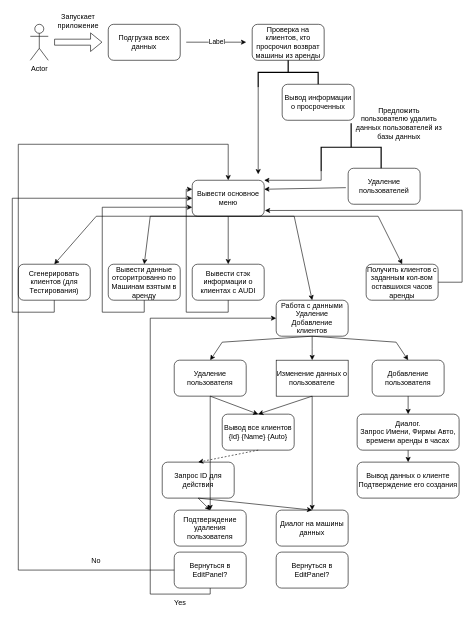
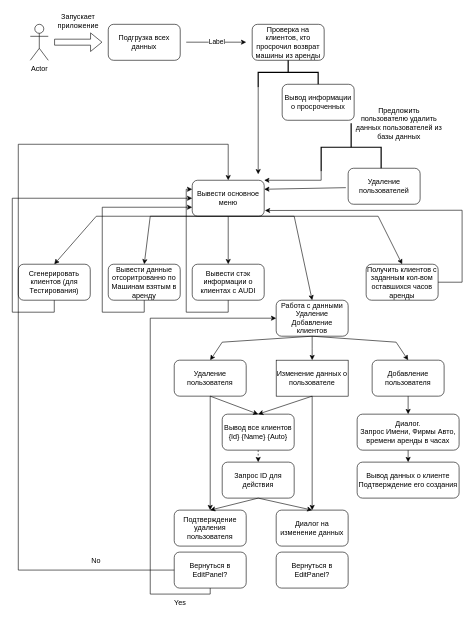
  <mxCell id="0" />
  <mxCell id="1" parent="0" />
  <mxCell id="2" value="Actor" style="shape=umlActor;verticalLabelPosition=bottom;verticalAlign=top;html=1;outlineConnect=0;" vertex="1" parent="1"><mxGeometry x="50" y="40" width="30" height="60" as="geometry" /></mxCell>
  <mxCell id="3" value="" style="shape=flexArrow;endArrow=classic;html=1;rounded=0;" edge="1" parent="1"><mxGeometry width="50" height="50" relative="1" as="geometry"><mxPoint x="90" y="69.77" as="sourcePoint" /><mxPoint x="170" y="69.77" as="targetPoint" /></mxGeometry></mxCell>
  <mxCell id="4" value="Запускает приложение" style="text;html=1;align=center;verticalAlign=middle;whiteSpace=wrap;rounded=0;" vertex="1" parent="1"><mxGeometry x="100" y="20" width="60" height="30" as="geometry" /></mxCell>
  <mxCell id="5" value="Подгрузка всех данных" style="rounded=1;whiteSpace=wrap;html=1;" vertex="1" parent="1"><mxGeometry x="180" y="40" width="120" height="60" as="geometry" /></mxCell>
  <mxCell id="6" value="" style="endArrow=classic;html=1;rounded=0;" edge="1" parent="1"><mxGeometry relative="1" as="geometry"><mxPoint x="310" y="69.77" as="sourcePoint" /><mxPoint x="410" y="69.77" as="targetPoint" /></mxGeometry></mxCell>
  <mxCell id="7" value="Label" style="edgeLabel;resizable=0;html=1;;align=center;verticalAlign=middle;" connectable="0" vertex="1" parent="6"><mxGeometry relative="1" as="geometry" /></mxCell>
  <mxCell id="8" value="" style="strokeWidth=2;html=1;shape=mxgraph.flowchart.annotation_2;align=left;labelPosition=right;pointerEvents=1;rotation=90;" vertex="1" parent="1"><mxGeometry x="455" y="70" width="50" height="100" as="geometry" /></mxCell>
  <mxCell id="9" value="Проверка на клиентов, кто просрочил возврат машины из аренды" style="rounded=1;whiteSpace=wrap;html=1;" vertex="1" parent="1"><mxGeometry x="420" y="40" width="120" height="60" as="geometry" /></mxCell>
  <mxCell id="10" value="Вывод информации о просроченных" style="rounded=1;whiteSpace=wrap;html=1;" vertex="1" parent="1"><mxGeometry x="470" y="140" width="120" height="60" as="geometry" /></mxCell>
  <mxCell id="11" value="" style="strokeWidth=2;html=1;shape=mxgraph.flowchart.annotation_2;align=left;labelPosition=right;pointerEvents=1;rotation=90;" vertex="1" parent="1"><mxGeometry x="545" y="195" width="80" height="100" as="geometry" /></mxCell>
  <mxCell id="12" value="Предложить пользователю удалить данных пользователей из базы данных" style="text;html=1;align=center;verticalAlign=middle;whiteSpace=wrap;rounded=0;" vertex="1" parent="1"><mxGeometry x="590" y="190" width="150" height="30" as="geometry" /></mxCell>
  <mxCell id="13" value="Удаление пользователей" style="rounded=1;whiteSpace=wrap;html=1;" vertex="1" parent="1"><mxGeometry x="580" y="280" width="120" height="60" as="geometry" /></mxCell>
  <mxCell id="14" value="" style="endArrow=classic;html=1;rounded=0;exitX=-0.032;exitY=0.539;exitDx=0;exitDy=0;exitPerimeter=0;entryX=1;entryY=0.25;entryDx=0;entryDy=0;" edge="1" parent="1" source="13" target="17"><mxGeometry width="50" height="50" relative="1" as="geometry"><mxPoint x="410" y="350" as="sourcePoint" /><mxPoint x="440" y="310" as="targetPoint" /></mxGeometry></mxCell>
  <mxCell id="15" value="" style="endArrow=classic;html=1;rounded=0;exitX=1;exitY=1;exitDx=0;exitDy=0;exitPerimeter=0;entryX=1;entryY=0;entryDx=0;entryDy=0;" edge="1" parent="1" source="11" target="17"><mxGeometry width="50" height="50" relative="1" as="geometry"><mxPoint x="410" y="350" as="sourcePoint" /><mxPoint x="535" y="320" as="targetPoint" /><Array as="points"><mxPoint x="535" y="300" /></Array></mxGeometry></mxCell>
  <mxCell id="16" value="" style="endArrow=classic;html=1;rounded=0;exitX=1;exitY=1;exitDx=0;exitDy=0;exitPerimeter=0;" edge="1" parent="1" source="8"><mxGeometry width="50" height="50" relative="1" as="geometry"><mxPoint x="430" y="190" as="sourcePoint" /><mxPoint x="430" y="290" as="targetPoint" /></mxGeometry></mxCell>
  <mxCell id="17" value="Вывести основное меню" style="rounded=1;whiteSpace=wrap;html=1;" vertex="1" parent="1"><mxGeometry x="320" y="300" width="120" height="60" as="geometry" /></mxCell>
  <mxCell id="18" value="Сгенерировать клиентов (для Тестирования)" style="rounded=1;whiteSpace=wrap;html=1;" vertex="1" parent="1"><mxGeometry x="30" y="440" width="120" height="60" as="geometry" /></mxCell>
  <mxCell id="19" value="" style="endArrow=classic;html=1;rounded=0;exitX=0.5;exitY=1;exitDx=0;exitDy=0;entryX=0.5;entryY=0;entryDx=0;entryDy=0;" edge="1" parent="1" source="17" target="18"><mxGeometry width="50" height="50" relative="1" as="geometry"><mxPoint x="370" y="400" as="sourcePoint" /><mxPoint x="420" y="350" as="targetPoint" /><Array as="points"><mxPoint x="160" y="360" /></Array></mxGeometry></mxCell>
  <mxCell id="20" value="Вывести данные отсоритрованно по Машинам взятым в аренду" style="rounded=1;whiteSpace=wrap;html=1;" vertex="1" parent="1"><mxGeometry x="180" y="440" width="120" height="60" as="geometry" /></mxCell>
  <mxCell id="21" value="" style="endArrow=classic;html=1;rounded=0;exitX=0.5;exitY=1;exitDx=0;exitDy=0;entryX=0.5;entryY=0;entryDx=0;entryDy=0;" edge="1" parent="1" source="17" target="20"><mxGeometry width="50" height="50" relative="1" as="geometry"><mxPoint x="330" y="500" as="sourcePoint" /><mxPoint x="380" y="450" as="targetPoint" /><Array as="points"><mxPoint x="250" y="360" /></Array></mxGeometry></mxCell>
  <mxCell id="22" value="Вывести стэк информации о клиентах с AUDI" style="rounded=1;whiteSpace=wrap;html=1;" vertex="1" parent="1"><mxGeometry x="320" y="440" width="120" height="60" as="geometry" /></mxCell>
  <mxCell id="23" value="" style="endArrow=classic;html=1;rounded=0;exitX=0.5;exitY=1;exitDx=0;exitDy=0;entryX=0.5;entryY=0;entryDx=0;entryDy=0;" edge="1" parent="1" source="17" target="22"><mxGeometry width="50" height="50" relative="1" as="geometry"><mxPoint x="330" y="500" as="sourcePoint" /><mxPoint x="380" y="390" as="targetPoint" /></mxGeometry></mxCell>
  <mxCell id="24" value="Работа с данными&lt;br&gt;Удаление Добавление клиентов" style="rounded=1;whiteSpace=wrap;html=1;" vertex="1" parent="1"><mxGeometry x="460" y="500" width="120" height="60" as="geometry" /></mxCell>
  <mxCell id="25" value="" style="endArrow=classic;html=1;rounded=0;exitX=0.5;exitY=1;exitDx=0;exitDy=0;entryX=0.5;entryY=0;entryDx=0;entryDy=0;" edge="1" parent="1" source="17" target="24"><mxGeometry width="50" height="50" relative="1" as="geometry"><mxPoint x="430" y="410" as="sourcePoint" /><mxPoint x="480" y="360" as="targetPoint" /><Array as="points"><mxPoint x="490" y="360" /></Array></mxGeometry></mxCell>
  <mxCell id="26" value="Получить клиентов с заданным кол-вом оставшихся часов аренды" style="rounded=1;whiteSpace=wrap;html=1;" vertex="1" parent="1"><mxGeometry x="610" y="440" width="120" height="60" as="geometry" /></mxCell>
  <mxCell id="27" value="" style="endArrow=classic;html=1;rounded=0;entryX=0.5;entryY=0;entryDx=0;entryDy=0;exitX=0.5;exitY=1;exitDx=0;exitDy=0;" edge="1" parent="1" source="17" target="26"><mxGeometry width="50" height="50" relative="1" as="geometry"><mxPoint x="380" y="350" as="sourcePoint" /><mxPoint x="610" y="350" as="targetPoint" /><Array as="points"><mxPoint x="630" y="360" /></Array></mxGeometry></mxCell>
  <mxCell id="28" value="" style="endArrow=classic;html=1;rounded=0;exitX=0.5;exitY=1;exitDx=0;exitDy=0;entryX=0.5;entryY=0;entryDx=0;entryDy=0;" edge="1" parent="1" source="24" target="29"><mxGeometry width="50" height="50" relative="1" as="geometry"><mxPoint x="440" y="660" as="sourcePoint" /><mxPoint x="370" y="590" as="targetPoint" /><Array as="points"><mxPoint x="370" y="570" /></Array></mxGeometry></mxCell>
  <mxCell id="29" value="Удаление пользователя" style="rounded=1;whiteSpace=wrap;html=1;" vertex="1" parent="1"><mxGeometry x="290" y="600" width="120" height="60" as="geometry" /></mxCell>
  <mxCell id="30" value="Изменение данных о пользователе" style="whiteSpace=wrap;html=1;rounded=0;" vertex="1" parent="1"><mxGeometry x="460" y="600" width="120" height="60" as="geometry" /></mxCell>
  <mxCell id="31" value="Добавление пользователя" style="rounded=1;whiteSpace=wrap;html=1;" vertex="1" parent="1"><mxGeometry x="620" y="600" width="120" height="60" as="geometry" /></mxCell>
  <mxCell id="32" value="" style="endArrow=classic;html=1;rounded=0;exitX=0.5;exitY=1;exitDx=0;exitDy=0;entryX=0.5;entryY=0;entryDx=0;entryDy=0;" edge="1" parent="1" source="24" target="30"><mxGeometry width="50" height="50" relative="1" as="geometry"><mxPoint x="530" y="570" as="sourcePoint" /><mxPoint x="360" y="610" as="targetPoint" /><Array as="points"><mxPoint x="520" y="580" /></Array></mxGeometry></mxCell>
  <mxCell id="33" value="" style="endArrow=classic;html=1;rounded=0;exitX=0.5;exitY=1;exitDx=0;exitDy=0;entryX=0.5;entryY=0;entryDx=0;entryDy=0;" edge="1" parent="1" source="24" target="31"><mxGeometry width="50" height="50" relative="1" as="geometry"><mxPoint x="530" y="570" as="sourcePoint" /><mxPoint x="532" y="605" as="targetPoint" /><Array as="points"><mxPoint x="660" y="570" /></Array></mxGeometry></mxCell>
  <mxCell id="34" value="" style="endArrow=classic;html=1;rounded=0;exitX=0.5;exitY=1;exitDx=0;exitDy=0;entryX=0;entryY=0.5;entryDx=0;entryDy=0;" edge="1" parent="1" source="18" target="17"><mxGeometry width="50" height="50" relative="1" as="geometry"><mxPoint x="60" y="570" as="sourcePoint" /><mxPoint x="110" y="520" as="targetPoint" /><Array as="points"><mxPoint x="90" y="520" /><mxPoint x="20" y="520" /><mxPoint x="20" y="330" /></Array></mxGeometry></mxCell>
  <mxCell id="35" value="" style="endArrow=classic;html=1;rounded=0;exitX=0.5;exitY=1;exitDx=0;exitDy=0;entryX=0;entryY=0.75;entryDx=0;entryDy=0;" edge="1" parent="1" source="20" target="17"><mxGeometry width="50" height="50" relative="1" as="geometry"><mxPoint x="200" y="410" as="sourcePoint" /><mxPoint x="250" y="360" as="targetPoint" /><Array as="points"><mxPoint x="240" y="520" /><mxPoint x="170" y="520" /><mxPoint x="170" y="345" /></Array></mxGeometry></mxCell>
  <mxCell id="36" value="" style="endArrow=classic;html=1;rounded=0;entryX=0;entryY=0.25;entryDx=0;entryDy=0;exitX=0.5;exitY=1;exitDx=0;exitDy=0;" edge="1" parent="1" source="22" target="17"><mxGeometry width="50" height="50" relative="1" as="geometry"><mxPoint x="380" y="550" as="sourcePoint" /><mxPoint x="380" y="570.711" as="targetPoint" /><Array as="points"><mxPoint x="380" y="520" /><mxPoint x="310" y="520" /><mxPoint x="310" y="315" /></Array></mxGeometry></mxCell>
  <mxCell id="37" value="" style="endArrow=classic;html=1;rounded=0;exitX=1;exitY=0.5;exitDx=0;exitDy=0;entryX=1.01;entryY=0.84;entryDx=0;entryDy=0;entryPerimeter=0;" edge="1" parent="1" source="26" target="17"><mxGeometry width="50" height="50" relative="1" as="geometry"><mxPoint x="760" y="470" as="sourcePoint" /><mxPoint x="810" y="420" as="targetPoint" /><Array as="points"><mxPoint x="770" y="470" /><mxPoint x="770" y="350" /></Array></mxGeometry></mxCell>
  <mxCell id="38" value="Вывод все клиентов&lt;div&gt;{Id} {Name} {Auto}&lt;/div&gt;" style="rounded=1;whiteSpace=wrap;html=1;" vertex="1" parent="1"><mxGeometry x="370" y="690" width="120" height="60" as="geometry" /></mxCell>
  <mxCell id="39" value="" style="endArrow=classic;html=1;rounded=0;exitX=0.5;exitY=1;exitDx=0;exitDy=0;entryX=0.5;entryY=0;entryDx=0;entryDy=0;" edge="1" parent="1" source="29" target="38"><mxGeometry width="50" height="50" relative="1" as="geometry"><mxPoint x="350" y="700" as="sourcePoint" /><mxPoint x="400" y="650" as="targetPoint" /></mxGeometry></mxCell>
- <mxCell id="40" value="Запрос ID для действия" style="rounded=1;whiteSpace=wrap;html=1;" vertex="1" parent="1"><mxGeometry x="270" y="770" width="120" height="60" as="geometry" /></mxCell>
+ <mxCell id="40" value="Запрос ID для действия" style="rounded=1;whiteSpace=wrap;html=1;" vertex="1" parent="1"><mxGeometry x="370" y="770" width="120" height="60" as="geometry" /></mxCell>
  <mxCell id="41" value="Подтверждение удаления пользователя" style="rounded=1;whiteSpace=wrap;html=1;" vertex="1" parent="1"><mxGeometry x="290" y="850" width="120" height="60" as="geometry" /></mxCell>
  <mxCell id="42" value="" style="endArrow=classic;html=1;rounded=0;entryX=0;entryY=0.5;entryDx=0;entryDy=0;exitX=0.5;exitY=1;exitDx=0;exitDy=0;" edge="1" parent="1" source="45" target="24"><mxGeometry width="50" height="50" relative="1" as="geometry"><mxPoint x="350" y="880" as="sourcePoint" /><mxPoint x="350" y="950.711" as="targetPoint" /><Array as="points"><mxPoint x="350" y="990" /><mxPoint x="250" y="990" /><mxPoint x="250" y="910" /><mxPoint x="250" y="530" /></Array></mxGeometry></mxCell>
  <mxCell id="43" value="" style="endArrow=classic;html=1;rounded=0;exitX=0.5;exitY=1;exitDx=0;exitDy=0;entryX=0.5;entryY=0;entryDx=0;entryDy=0;dashed=1;" edge="1" parent="1" source="38" target="40"><mxGeometry width="50" height="50" relative="1" as="geometry"><mxPoint x="340" y="780" as="sourcePoint" /><mxPoint x="390" y="730" as="targetPoint" /></mxGeometry></mxCell>
  <mxCell id="44" value="" style="endArrow=classic;html=1;rounded=0;exitX=0.5;exitY=1;exitDx=0;exitDy=0;entryX=0.5;entryY=0;entryDx=0;entryDy=0;" edge="1" parent="1" source="40" target="41"><mxGeometry width="50" height="50" relative="1" as="geometry"><mxPoint x="660" y="900" as="sourcePoint" /><mxPoint x="710" y="850" as="targetPoint" /></mxGeometry></mxCell>
  <mxCell id="45" value="Вернуться в EditPanel?" style="rounded=1;whiteSpace=wrap;html=1;" vertex="1" parent="1"><mxGeometry x="290" y="920" width="120" height="60" as="geometry" /></mxCell>
  <mxCell id="46" value="" style="endArrow=classic;html=1;rounded=0;exitX=0;exitY=0.5;exitDx=0;exitDy=0;entryX=0.5;entryY=0;entryDx=0;entryDy=0;" edge="1" parent="1" source="45" target="17"><mxGeometry width="50" height="50" relative="1" as="geometry"><mxPoint x="470" y="1010" as="sourcePoint" /><mxPoint x="520" y="960" as="targetPoint" /><Array as="points"><mxPoint x="30" y="950" /><mxPoint x="30" y="240" /><mxPoint x="380" y="240" /></Array></mxGeometry></mxCell>
  <mxCell id="47" value="No" style="text;html=1;align=center;verticalAlign=middle;whiteSpace=wrap;rounded=0;" vertex="1" parent="1"><mxGeometry x="130" y="920" width="60" height="30" as="geometry" /></mxCell>
  <mxCell id="48" value="Yes" style="text;html=1;align=center;verticalAlign=middle;whiteSpace=wrap;rounded=0;" vertex="1" parent="1"><mxGeometry x="270" y="990" width="60" height="30" as="geometry" /></mxCell>
  <mxCell id="49" value="" style="endArrow=classic;html=1;rounded=0;exitX=0.5;exitY=1;exitDx=0;exitDy=0;entryX=0.5;entryY=0;entryDx=0;entryDy=0;" edge="1" parent="1" source="30" target="38"><mxGeometry width="50" height="50" relative="1" as="geometry"><mxPoint x="540" y="730" as="sourcePoint" /><mxPoint x="590" y="680" as="targetPoint" /></mxGeometry></mxCell>
  <mxCell id="50" value="" style="endArrow=classic;html=1;rounded=0;exitX=0.5;exitY=1;exitDx=0;exitDy=0;entryX=0.5;entryY=0;entryDx=0;entryDy=0;" edge="1" parent="1" source="29" target="41"><mxGeometry width="50" height="50" relative="1" as="geometry"><mxPoint x="300" y="750" as="sourcePoint" /><mxPoint x="350" y="700" as="targetPoint" /></mxGeometry></mxCell>
- <mxCell id="51" value="Диалог на машины данных" style="rounded=1;whiteSpace=wrap;html=1;" vertex="1" parent="1"><mxGeometry x="460" y="850" width="120" height="60" as="geometry" /></mxCell>
+ <mxCell id="51" value="Диалог на изменение данных" style="rounded=1;whiteSpace=wrap;html=1;" vertex="1" parent="1"><mxGeometry x="460" y="850" width="120" height="60" as="geometry" /></mxCell>
  <mxCell id="52" value="Вернуться в EditPanel?" style="rounded=1;whiteSpace=wrap;html=1;" vertex="1" parent="1"><mxGeometry x="460" y="920" width="120" height="60" as="geometry" /></mxCell>
  <mxCell id="53" value="" style="endArrow=classic;html=1;rounded=0;entryX=0.5;entryY=0;entryDx=0;entryDy=0;exitX=0.5;exitY=1;exitDx=0;exitDy=0;" edge="1" parent="1" source="40" target="51"><mxGeometry width="50" height="50" relative="1" as="geometry"><mxPoint x="430" y="880" as="sourcePoint" /><mxPoint x="430" y="900.711" as="targetPoint" /></mxGeometry></mxCell>
  <mxCell id="54" value="" style="endArrow=classic;html=1;rounded=0;exitX=0.5;exitY=1;exitDx=0;exitDy=0;entryX=0.5;entryY=0;entryDx=0;entryDy=0;" edge="1" parent="1" source="30" target="51"><mxGeometry width="50" height="50" relative="1" as="geometry"><mxPoint x="530" y="670" as="sourcePoint" /><mxPoint x="760" y="860" as="targetPoint" /></mxGeometry></mxCell>
  <mxCell id="55" value="Диалог.&lt;br&gt;Запрос Имени, Фирмы Авто, времени аренды в часах" style="rounded=1;whiteSpace=wrap;html=1;" vertex="1" parent="1"><mxGeometry x="595" y="690" width="170" height="60" as="geometry" /></mxCell>
  <mxCell id="56" value="" style="endArrow=classic;html=1;rounded=0;exitX=0.5;exitY=1;exitDx=0;exitDy=0;entryX=0.5;entryY=0;entryDx=0;entryDy=0;" edge="1" parent="1" source="31" target="55"><mxGeometry width="50" height="50" relative="1" as="geometry"><mxPoint x="810" y="660" as="sourcePoint" /><mxPoint x="860" y="610" as="targetPoint" /></mxGeometry></mxCell>
  <mxCell id="57" value="Вывод данных о клиенте&lt;div&gt;Подтверждение его создания&lt;/div&gt;" style="rounded=1;whiteSpace=wrap;html=1;" vertex="1" parent="1"><mxGeometry x="595" y="770" width="170" height="60" as="geometry" /></mxCell>
  <mxCell id="58" value="" style="endArrow=classic;html=1;rounded=0;entryX=0.5;entryY=0;entryDx=0;entryDy=0;" edge="1" parent="1" source="55" target="57"><mxGeometry width="50" height="50" relative="1" as="geometry"><mxPoint x="680" y="800" as="sourcePoint" /><mxPoint x="740" y="760" as="targetPoint" /></mxGeometry></mxCell>
